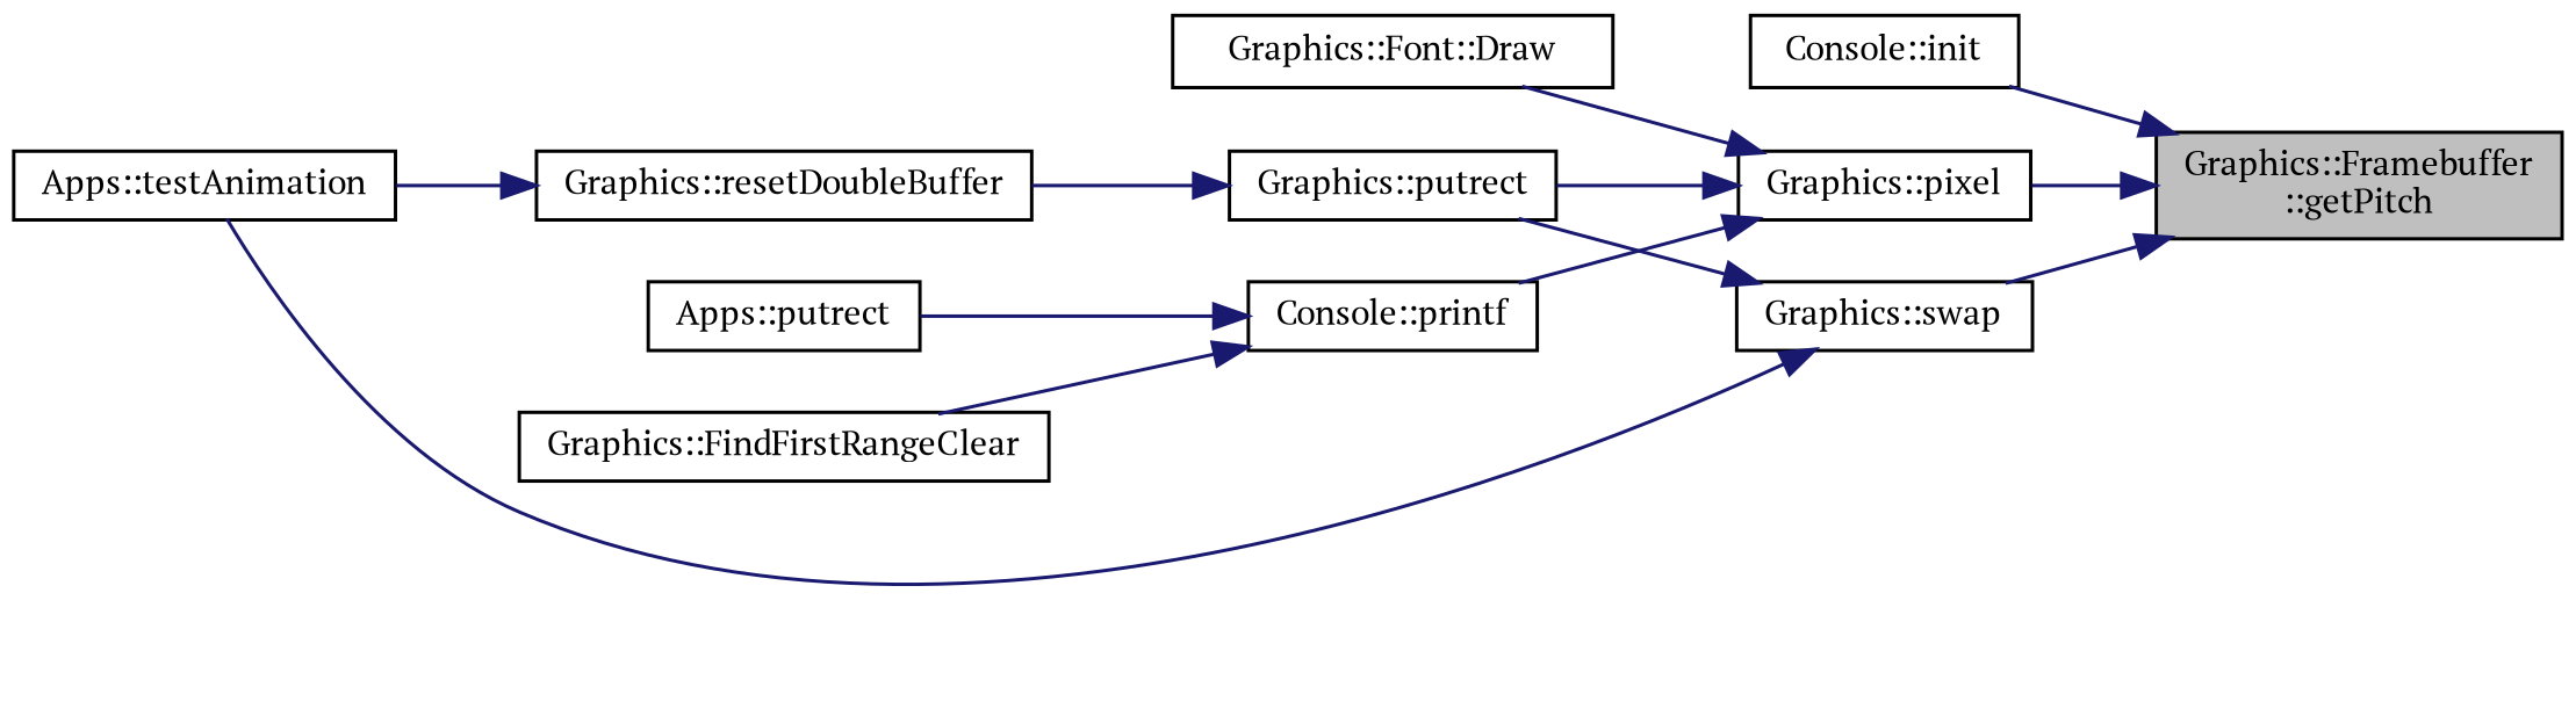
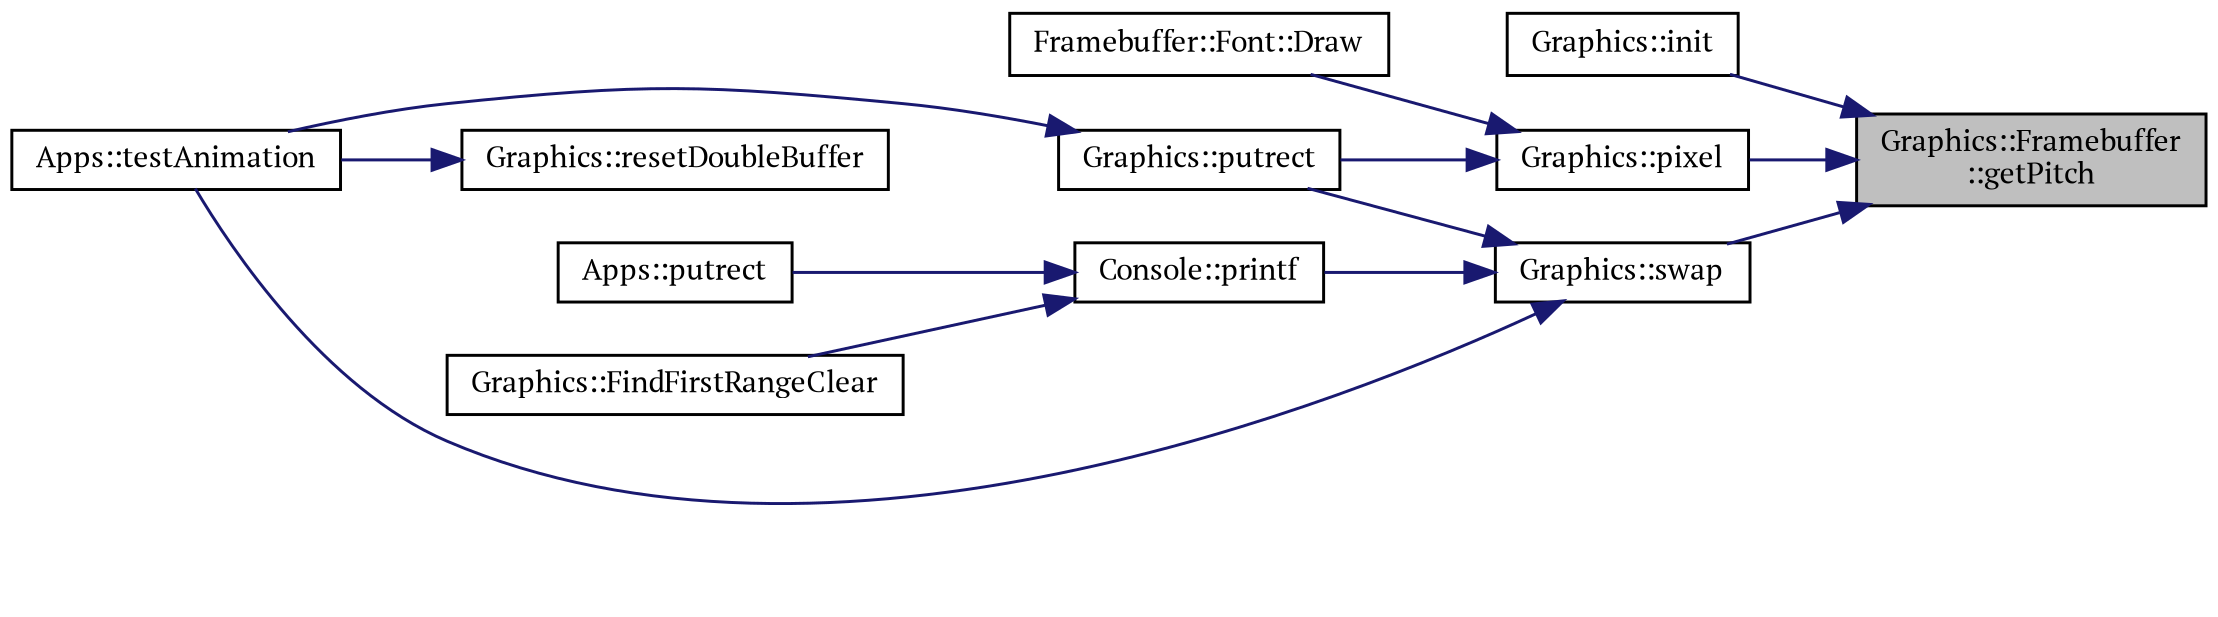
  digraph {
    fontname="PT Serif"
    rankdir=RL
    node [color=black fillcolor=white fontname="PT Serif" fontsize=10 shape=record style=filled]
    edge [color=midnightblue dir=back fontname="PT Serif" fontsize=10 labelfontname=Helvetica labelfontsize=10 style=solid]
    n1 [fillcolor=grey75 fontcolor=black height=0.2 label="Graphics::Framebuffer\l::getPitch" width=0.4]
-   n2 [height=0.2 label="Console::init" width=0.4]
+   n2 [height=0.2 label="Graphics::init" width=0.4]
    n3 [height=0.2 label="Graphics::pixel" width=0.4]
    n4 [height=0.2 label="Graphics::swap" width=0.4]
-   n5 [height=0.2 label="Graphics::Font::Draw" width=0.4]
+   n5 [height=0.2 label="Framebuffer::Font::Draw" width=0.4]
    n6 [height=0.2 label="Graphics::putrect" width=0.4]
    n7 [height=0.2 label="Graphics::resetDoubleBuffer" width=0.4]
    n8 [height=0.2 label="Apps::testAnimation" width=0.4]
    n9 [height=0.2 label="Console::printf" width=0.4]
    n10 [height=0.2 label="Graphics::FindFirstRangeClear" width=0.4]
    n11 [height=0.2 label="Apps::putrect" width=0.4]
    n1 -> n2
    n1 -> n3
    n1 -> n4
    n3 -> n5
    n3 -> n6
    n4 -> n6
    n4 -> n8
-   n3 -> n9
-   n6 -> n7
+   n4 -> n9
+   n6 -> n8
    n7 -> n8
    n9 -> n10
    n9 -> n11
  }
